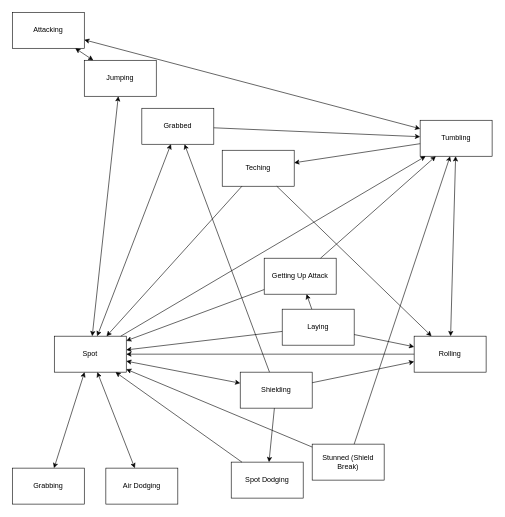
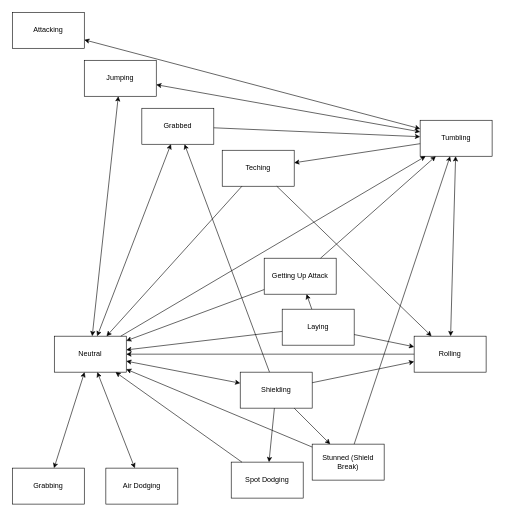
  <mxCell id="0" />
  <mxCell id="1" parent="0" />
  <mxCell id="2" value="Jumping" style="rounded=0;whiteSpace=wrap;html=1;" vertex="1" parent="1"><mxGeometry x="140" y="100" width="120" height="60" as="geometry" /></mxCell>
- <mxCell id="3" value="Spot" style="rounded=0;whiteSpace=wrap;html=1;" vertex="1" parent="1"><mxGeometry x="90" y="560" width="120" height="60" as="geometry" /></mxCell>
+ <mxCell id="3" value="Neutral" style="rounded=0;whiteSpace=wrap;html=1;" vertex="1" parent="1"><mxGeometry x="90" y="560" width="120" height="60" as="geometry" /></mxCell>
  <mxCell id="4" value="&lt;div&gt;Grabbing&lt;/div&gt;" style="rounded=0;whiteSpace=wrap;html=1;" vertex="1" parent="1"><mxGeometry x="20" y="780" width="120" height="60" as="geometry" /></mxCell>
  <mxCell id="5" value="&lt;div&gt;Attacking&lt;/div&gt;" style="rounded=0;whiteSpace=wrap;html=1;" vertex="1" parent="1"><mxGeometry x="20" y="20" width="120" height="60" as="geometry" /></mxCell>
  <mxCell id="6" value="&lt;div&gt;Tumbling&lt;/div&gt;" style="rounded=0;whiteSpace=wrap;html=1;" vertex="1" parent="1"><mxGeometry x="700" y="200" width="120" height="60" as="geometry" /></mxCell>
  <mxCell id="7" value="Shielding" style="rounded=0;whiteSpace=wrap;html=1;" vertex="1" parent="1"><mxGeometry x="400" y="620" width="120" height="60" as="geometry" /></mxCell>
  <mxCell id="8" value="Laying" style="rounded=0;whiteSpace=wrap;html=1;" vertex="1" parent="1"><mxGeometry x="470" y="515" width="120" height="60" as="geometry" /></mxCell>
  <mxCell id="9" value="&lt;div&gt;Air Dodging&lt;/div&gt;" style="rounded=0;whiteSpace=wrap;html=1;" vertex="1" parent="1"><mxGeometry x="176" y="780" width="120" height="60" as="geometry" /></mxCell>
  <mxCell id="10" value="&lt;div&gt;Spot Dodging&lt;/div&gt;" style="rounded=0;whiteSpace=wrap;html=1;" vertex="1" parent="1"><mxGeometry x="385" y="770" width="120" height="60" as="geometry" /></mxCell>
  <mxCell id="11" value="Rolling" style="rounded=0;whiteSpace=wrap;html=1;" vertex="1" parent="1"><mxGeometry x="690" y="560" width="120" height="60" as="geometry" /></mxCell>
  <mxCell id="12" value="Stunned (Shield Break)" style="rounded=0;whiteSpace=wrap;html=1;" vertex="1" parent="1"><mxGeometry x="520" y="740" width="120" height="60" as="geometry" /></mxCell>
  <mxCell id="13" value="&lt;div&gt;Grabbed&lt;/div&gt;" style="rounded=0;whiteSpace=wrap;html=1;" vertex="1" parent="1"><mxGeometry x="236" y="180" width="120" height="60" as="geometry" /></mxCell>
  <mxCell id="14" value="" style="endArrow=classic;html=1;startArrow=classic;startFill=1;" edge="1" parent="1" source="3" target="9"><mxGeometry width="50" height="50" relative="1" as="geometry"><mxPoint x="776" y="640" as="sourcePoint" /><mxPoint x="826" y="590" as="targetPoint" /></mxGeometry></mxCell>
  <mxCell id="15" value="" style="endArrow=classic;html=1;" edge="1" parent="1" source="3" target="6"><mxGeometry width="50" height="50" relative="1" as="geometry"><mxPoint x="776" y="640" as="sourcePoint" /><mxPoint x="826" y="590" as="targetPoint" /></mxGeometry></mxCell>
  <mxCell id="16" value="" style="endArrow=classic;html=1;startArrow=classic;startFill=1;" edge="1" parent="1" source="3" target="4"><mxGeometry width="50" height="50" relative="1" as="geometry"><mxPoint x="776" y="640" as="sourcePoint" /><mxPoint x="826" y="590" as="targetPoint" /></mxGeometry></mxCell>
  <mxCell id="17" value="" style="endArrow=classic;html=1;startArrow=classic;startFill=1;" edge="1" parent="1" source="3" target="13"><mxGeometry width="50" height="50" relative="1" as="geometry"><mxPoint x="396" y="610" as="sourcePoint" /><mxPoint x="446" y="560" as="targetPoint" /></mxGeometry></mxCell>
  <mxCell id="18" value="" style="endArrow=classic;html=1;startArrow=classic;startFill=1;" edge="1" parent="1" source="3" target="2"><mxGeometry width="50" height="50" relative="1" as="geometry"><mxPoint x="456" y="590" as="sourcePoint" /><mxPoint x="506" y="540" as="targetPoint" /></mxGeometry></mxCell>
  <mxCell id="19" value="" style="endArrow=classic;html=1;startArrow=classic;startFill=1;" edge="1" parent="1" source="3" target="7"><mxGeometry width="50" height="50" relative="1" as="geometry"><mxPoint x="756" y="640" as="sourcePoint" /><mxPoint x="806" y="590" as="targetPoint" /></mxGeometry></mxCell>
  <mxCell id="20" value="" style="endArrow=classic;html=1;" edge="1" parent="1" source="7" target="10"><mxGeometry width="50" height="50" relative="1" as="geometry"><mxPoint x="686" y="670" as="sourcePoint" /><mxPoint x="736" y="620" as="targetPoint" /></mxGeometry></mxCell>
+ <mxCell id="21" value="" style="endArrow=classic;html=1;" edge="1" parent="1" source="7" target="12"><mxGeometry width="50" height="50" relative="1" as="geometry"><mxPoint x="676" y="660" as="sourcePoint" /><mxPoint x="726" y="610" as="targetPoint" /></mxGeometry></mxCell>
  <mxCell id="22" value="" style="endArrow=classic;html=1;" edge="1" parent="1" source="7" target="11"><mxGeometry width="50" height="50" relative="1" as="geometry"><mxPoint x="686" y="680" as="sourcePoint" /><mxPoint x="736" y="630" as="targetPoint" /></mxGeometry></mxCell>
  <mxCell id="23" value="" style="endArrow=classic;html=1;startArrow=classic;startFill=1;" edge="1" parent="1" source="6" target="11"><mxGeometry width="50" height="50" relative="1" as="geometry"><mxPoint x="256" y="670" as="sourcePoint" /><mxPoint x="306" y="620" as="targetPoint" /></mxGeometry></mxCell>
  <mxCell id="24" value="" style="endArrow=classic;html=1;" edge="1" parent="1" source="8" target="3"><mxGeometry width="50" height="50" relative="1" as="geometry"><mxPoint x="826" y="470" as="sourcePoint" /><mxPoint x="876" y="420" as="targetPoint" /></mxGeometry></mxCell>
  <mxCell id="25" value="" style="endArrow=classic;html=1;" edge="1" parent="1" source="8" target="11"><mxGeometry width="50" height="50" relative="1" as="geometry"><mxPoint x="575" y="760" as="sourcePoint" /><mxPoint x="625" y="710" as="targetPoint" /></mxGeometry></mxCell>
  <mxCell id="26" value="" style="endArrow=classic;html=1;startArrow=classic;startFill=1;" edge="1" parent="1" source="5" target="6"><mxGeometry width="50" height="50" relative="1" as="geometry"><mxPoint x="756" y="590" as="sourcePoint" /><mxPoint x="806" y="540" as="targetPoint" /></mxGeometry></mxCell>
  <mxCell id="27" value="Teching" style="rounded=0;whiteSpace=wrap;html=1;" vertex="1" parent="1"><mxGeometry x="370" y="250" width="120" height="60" as="geometry" /></mxCell>
  <mxCell id="28" value="" style="endArrow=classic;html=1;" edge="1" parent="1" source="6" target="27"><mxGeometry width="50" height="50" relative="1" as="geometry"><mxPoint x="756" y="590" as="sourcePoint" /><mxPoint x="806" y="540" as="targetPoint" /></mxGeometry></mxCell>
  <mxCell id="29" value="" style="endArrow=classic;html=1;" edge="1" parent="1" source="27" target="3"><mxGeometry width="50" height="50" relative="1" as="geometry"><mxPoint x="756" y="590" as="sourcePoint" /><mxPoint x="806" y="540" as="targetPoint" /></mxGeometry></mxCell>
  <mxCell id="30" value="" style="endArrow=classic;html=1;" edge="1" parent="1" source="27" target="11"><mxGeometry width="50" height="50" relative="1" as="geometry"><mxPoint x="696" y="670" as="sourcePoint" /><mxPoint x="746" y="620" as="targetPoint" /></mxGeometry></mxCell>
  <mxCell id="31" value="" style="endArrow=classic;html=1;" edge="1" parent="1" source="13" target="6"><mxGeometry width="50" height="50" relative="1" as="geometry"><mxPoint x="756" y="590" as="sourcePoint" /><mxPoint x="806" y="540" as="targetPoint" /></mxGeometry></mxCell>
  <mxCell id="32" value="" style="endArrow=classic;html=1;" edge="1" parent="1" source="10" target="3"><mxGeometry width="50" height="50" relative="1" as="geometry"><mxPoint x="756" y="590" as="sourcePoint" /><mxPoint x="806" y="540" as="targetPoint" /></mxGeometry></mxCell>
  <mxCell id="33" value="" style="endArrow=classic;html=1;" edge="1" parent="1" source="12" target="3"><mxGeometry width="50" height="50" relative="1" as="geometry"><mxPoint x="756" y="590" as="sourcePoint" /><mxPoint x="806" y="540" as="targetPoint" /></mxGeometry></mxCell>
  <mxCell id="34" value="" style="endArrow=classic;html=1;" edge="1" parent="1" source="12" target="6"><mxGeometry width="50" height="50" relative="1" as="geometry"><mxPoint x="1026" y="710" as="sourcePoint" /><mxPoint x="1076" y="660" as="targetPoint" /></mxGeometry></mxCell>
- <mxCell id="35" value="" style="endArrow=classic;html=1;startArrow=classic;startFill=1;" edge="1" parent="1" source="2" target="5"><mxGeometry width="50" height="50" relative="1" as="geometry"><mxPoint x="596" y="410" as="sourcePoint" /><mxPoint x="646" y="360" as="targetPoint" /></mxGeometry></mxCell>
+ <mxCell id="35" value="" style="endArrow=classic;html=1;startArrow=classic;startFill=1;" edge="1" parent="1" source="2" target="6"><mxGeometry width="50" height="50" relative="1" as="geometry"><mxPoint x="596" y="410" as="sourcePoint" /><mxPoint x="646" y="360" as="targetPoint" /></mxGeometry></mxCell>
  <mxCell id="36" value="" style="endArrow=classic;html=1;" edge="1" parent="1" source="11" target="3"><mxGeometry width="50" height="50" relative="1" as="geometry"><mxPoint x="1146" y="640" as="sourcePoint" /><mxPoint x="1196" y="590" as="targetPoint" /></mxGeometry></mxCell>
  <mxCell id="37" value="Getting Up Attack" style="rounded=0;whiteSpace=wrap;html=1;" vertex="1" parent="1"><mxGeometry x="440" y="430" width="120" height="60" as="geometry" /></mxCell>
  <mxCell id="38" value="" style="endArrow=classic;html=1;" edge="1" parent="1" source="8" target="37"><mxGeometry width="50" height="50" relative="1" as="geometry"><mxPoint x="1186" y="700" as="sourcePoint" /><mxPoint x="1236" y="650" as="targetPoint" /></mxGeometry></mxCell>
  <mxCell id="39" value="" style="endArrow=classic;html=1;" edge="1" parent="1" source="37" target="3"><mxGeometry width="50" height="50" relative="1" as="geometry"><mxPoint x="836" y="360" as="sourcePoint" /><mxPoint x="886" y="310" as="targetPoint" /></mxGeometry></mxCell>
  <mxCell id="40" value="" style="endArrow=classic;html=1;" edge="1" parent="1" source="37" target="6"><mxGeometry width="50" height="50" relative="1" as="geometry"><mxPoint x="936" y="270" as="sourcePoint" /><mxPoint x="986" y="220" as="targetPoint" /></mxGeometry></mxCell>
  <mxCell id="41" value="" style="endArrow=classic;html=1;" edge="1" parent="1" source="7" target="13"><mxGeometry width="50" height="50" relative="1" as="geometry"><mxPoint x="326" y="900" as="sourcePoint" /><mxPoint x="376" y="850" as="targetPoint" /></mxGeometry></mxCell>
